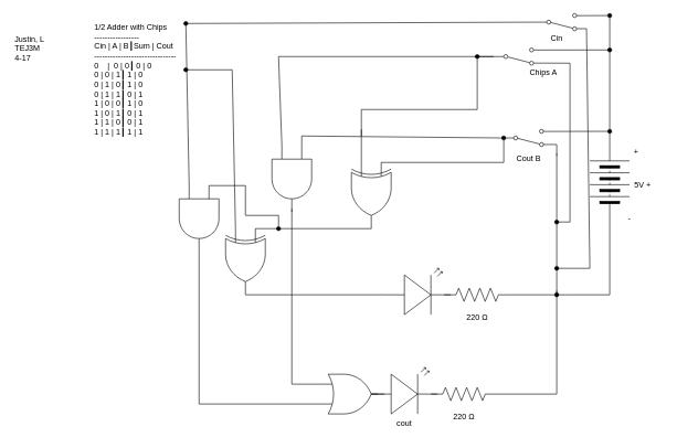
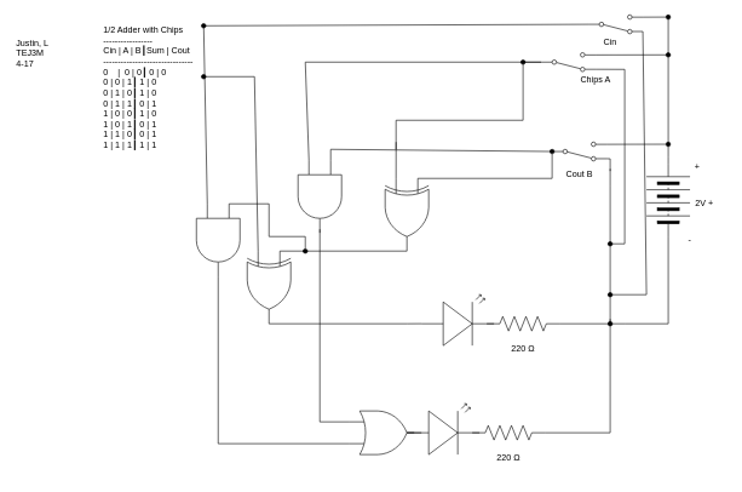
  <mxCell id="0" />
  <mxCell id="1" parent="0" />
  <mxCell id="2" style="edgeStyle=none;html=1;exitX=0;exitY=0.25;exitDx=0;exitDy=0;exitPerimeter=0;entryX=0;entryY=0.5;entryDx=0;entryDy=0;endArrow=oval;endFill=1;rounded=0;startArrow=none;startFill=0;" parent="1" target="6" edge="1"><mxGeometry relative="1" as="geometry"><Array as="points"><mxPoint x="760" y="245" /></Array><mxPoint x="575" y="245" as="sourcePoint" /></mxGeometry></mxCell>
  <mxCell id="3" style="edgeStyle=none;rounded=0;html=1;endArrow=oval;endFill=1;startArrow=none;startFill=0;" parent="1" edge="1"><mxGeometry relative="1" as="geometry"><mxPoint x="840" y="445" as="targetPoint" /><mxPoint x="840" y="235" as="sourcePoint" /><Array as="points"><mxPoint x="840" y="255" /></Array></mxGeometry></mxCell>
  <mxCell id="4" style="edgeStyle=none;html=1;exitX=1;exitY=0.12;exitDx=0;exitDy=0;endArrow=oval;endFill=1;startArrow=none;startFill=0;" parent="1" source="6" edge="1"><mxGeometry relative="1" as="geometry"><mxPoint x="920" y="198" as="targetPoint" /></mxGeometry></mxCell>
  <mxCell id="5" style="edgeStyle=none;rounded=0;jumpStyle=none;html=1;exitX=1;exitY=0.88;exitDx=0;exitDy=0;strokeColor=default;strokeWidth=1;startArrow=none;startFill=0;endArrow=none;endFill=0;endSize=6;" parent="1" source="6" edge="1"><mxGeometry relative="1" as="geometry"><mxPoint x="840" y="231.884" as="targetPoint" /><Array as="points"><mxPoint x="840" y="218" /><mxPoint x="840" y="235" /></Array></mxGeometry></mxCell>
  <mxCell id="6" value="" style="shape=mxgraph.electrical.electro-mechanical.twoWaySwitch;aspect=fixed;elSwitchState=2;flipV=1;" parent="1" vertex="1"><mxGeometry x="760" y="195" width="75" height="26" as="geometry" /></mxCell>
  <mxCell id="7" style="edgeStyle=none;html=1;exitX=0;exitY=0.57;exitDx=0;exitDy=0;exitPerimeter=0;endArrow=none;endFill=0;entryX=1;entryY=0.5;entryDx=0;entryDy=0;entryPerimeter=0;" parent="1" source="8" edge="1"><mxGeometry relative="1" as="geometry"><mxPoint x="560" y="445" as="targetPoint" /></mxGeometry></mxCell>
  <mxCell id="8" value="" style="verticalLabelPosition=bottom;shadow=0;dashed=0;align=center;html=1;verticalAlign=top;shape=mxgraph.electrical.opto_electronics.led_2;pointerEvents=1;" parent="1" vertex="1"><mxGeometry x="580" y="405" width="100" height="70" as="geometry" /></mxCell>
  <mxCell id="9" style="edgeStyle=none;rounded=0;html=1;startArrow=none;startFill=0;endArrow=none;endFill=0;" parent="1" source="10" edge="1"><mxGeometry relative="1" as="geometry"><mxPoint x="860" y="445" as="targetPoint" /></mxGeometry></mxCell>
  <mxCell id="10" value="" style="pointerEvents=1;verticalLabelPosition=bottom;shadow=0;dashed=0;align=center;html=1;verticalAlign=top;shape=mxgraph.electrical.resistors.resistor_2;" parent="1" vertex="1"><mxGeometry x="670" y="435" width="100" height="20" as="geometry" /></mxCell>
  <mxCell id="11" style="edgeStyle=none;rounded=0;html=1;exitX=1;exitY=0.5;exitDx=0;exitDy=0;startArrow=none;startFill=0;endArrow=none;endFill=0;" parent="1" source="13" edge="1"><mxGeometry relative="1" as="geometry"><mxPoint x="860" y="445" as="targetPoint" /><mxPoint x="870" y="355" as="sourcePoint" /><Array as="points"><mxPoint x="920" y="445" /></Array></mxGeometry></mxCell>
  <mxCell id="12" style="edgeStyle=none;html=1;exitX=0;exitY=0.5;exitDx=0;exitDy=0;endArrow=none;endFill=0;" parent="1" source="13" edge="1"><mxGeometry relative="1" as="geometry"><mxPoint x="920" y="25" as="targetPoint" /><Array as="points"><mxPoint x="920" y="205" /></Array></mxGeometry></mxCell>
  <mxCell id="13" value="" style="pointerEvents=1;verticalLabelPosition=bottom;shadow=0;dashed=0;align=center;html=1;verticalAlign=top;shape=mxgraph.electrical.miscellaneous.batteryStack;rotation=90;flipV=0;flipH=1;" parent="1" vertex="1"><mxGeometry x="870" y="245" width="100" height="60" as="geometry" /></mxCell>
  <mxCell id="14" value="1/2 Adder with Chips&lt;br&gt;-----------------&lt;br&gt;&lt;div style=&quot;&quot;&gt;Cin | A | B┃Sum | Cout&lt;/div&gt;&lt;div style=&quot;&quot;&gt;-------------------------------&lt;/div&gt;&lt;div style=&quot;&quot;&gt;0&amp;nbsp; &amp;nbsp; |&amp;nbsp; 0 | 0┃ 0 | 0&lt;/div&gt;&lt;div style=&quot;&quot;&gt;0 | 0 | 1┃ 1 | 0&lt;/div&gt;&lt;div style=&quot;&quot;&gt;0 | 1 | 0┃ 1 | 0&lt;/div&gt;&lt;div style=&quot;&quot;&gt;0 | 1 | 1┃ 0 | 1&lt;/div&gt;&lt;div style=&quot;&quot;&gt;1 | 0 | 0┃ 1 | 0&lt;/div&gt;&lt;div style=&quot;&quot;&gt;1 | 0 | 1┃ 0 | 1&lt;/div&gt;&lt;div style=&quot;&quot;&gt;1 | 1 | 0┃ 0 | 1&lt;/div&gt;&lt;div style=&quot;&quot;&gt;1 | 1 | 1┃ 1 | 1&lt;/div&gt;" style="text;strokeColor=none;align=left;fillColor=none;html=1;verticalAlign=middle;whiteSpace=wrap;rounded=0;" parent="1" vertex="1"><mxGeometry x="140" y="65" width="130" height="109" as="geometry" /></mxCell>
  <mxCell id="15" value="Justin, L&lt;br&gt;TEJ3M&lt;br&gt;4-17&lt;br&gt;&lt;span style=&quot;color: rgba(0, 0, 0, 0); font-family: monospace; font-size: 0px;&quot;&gt;%3CmxGraphModel%3E%3Croot%3E%3CmxCell%20id%3D%220%22%2F%3E%3CmxCell%20id%3D%221%22%20parent%3D%220%22%2F%3E%3CmxCell%20id%3D%222%22%20value%3D%225%20V%22%20style%3D%22text%3BstrokeColor%3Dnone%3Balign%3Dcenter%3BfillColor%3Dnone%3Bhtml%3D1%3BverticalAlign%3Dmiddle%3BwhiteSpace%3Dwrap%3Brounded%3D0%3B%22%20vertex%3D%221%22%20parent%3D%221%22%3E%3CmxGeometry%20x%3D%22550%22%20y%3D%22275%22%20width%3D%2260%22%20height%3D%2230%22%20as%3D%22geometry%22%2F%3E%3C%2FmxCell%3E%3C%2Froot%3E%3C%2FmxGraphModel%3E&lt;/span&gt;" style="text;strokeColor=none;align=left;fillColor=none;html=1;verticalAlign=middle;whiteSpace=wrap;rounded=0;" parent="1" vertex="1"><mxGeometry x="20" y="64" width="60" height="31" as="geometry" /></mxCell>
- <mxCell id="16" value="5V +" style="text;strokeColor=none;align=center;fillColor=none;html=1;verticalAlign=middle;whiteSpace=wrap;rounded=0;" parent="1" vertex="1"><mxGeometry x="940" y="265" width="60" height="30" as="geometry" /></mxCell>
+ <mxCell id="16" value="2V +" style="text;strokeColor=none;align=center;fillColor=none;html=1;verticalAlign=middle;whiteSpace=wrap;rounded=0;" parent="1" vertex="1"><mxGeometry x="940" y="265" width="60" height="30" as="geometry" /></mxCell>
  <mxCell id="17" value="220 Ω" style="text;strokeColor=none;align=center;fillColor=none;html=1;verticalAlign=middle;whiteSpace=wrap;rounded=0;labelBackgroundColor=none;" parent="1" vertex="1"><mxGeometry x="690" y="465" width="60" height="30" as="geometry" /></mxCell>
  <mxCell id="18" value="Cout B" style="text;strokeColor=none;align=center;fillColor=none;html=1;verticalAlign=middle;whiteSpace=wrap;rounded=0;labelBackgroundColor=none;" parent="1" vertex="1"><mxGeometry x="767.5" y="225" width="60" height="30" as="geometry" /></mxCell>
  <mxCell id="19" value="+" style="text;strokeColor=none;align=center;fillColor=none;html=1;verticalAlign=middle;whiteSpace=wrap;rounded=0;" parent="1" vertex="1"><mxGeometry x="930" y="215" width="60" height="30" as="geometry" /></mxCell>
  <mxCell id="20" value="-" style="text;strokeColor=none;align=center;fillColor=none;html=1;verticalAlign=middle;whiteSpace=wrap;rounded=0;" parent="1" vertex="1"><mxGeometry x="920" y="315" width="60" height="30" as="geometry" /></mxCell>
  <mxCell id="21" value="Chips A" style="text;strokeColor=none;align=center;fillColor=none;html=1;verticalAlign=middle;whiteSpace=wrap;rounded=0;labelBackgroundColor=none;" parent="1" vertex="1"><mxGeometry x="790" y="95" width="60" height="30" as="geometry" /></mxCell>
  <mxCell id="22" style="edgeStyle=none;html=1;endArrow=oval;endFill=1;rounded=0;startArrow=none;startFill=0;strokeColor=default;strokeWidth=1;endSize=6;jumpStyle=none;" parent="1" edge="1"><mxGeometry relative="1" as="geometry"><mxPoint x="840" y="335" as="targetPoint" /><mxPoint x="860" y="95" as="sourcePoint" /><Array as="points"><mxPoint x="860" y="335" /><mxPoint x="840" y="335" /></Array></mxGeometry></mxCell>
  <mxCell id="23" style="edgeStyle=none;rounded=0;html=1;exitX=1;exitY=0.88;exitDx=0;exitDy=0;startArrow=none;startFill=0;endArrow=none;endFill=0;" parent="1" source="28" edge="1"><mxGeometry relative="1" as="geometry"><mxPoint x="860" y="95" as="targetPoint" /></mxGeometry></mxCell>
  <mxCell id="24" style="edgeStyle=none;rounded=0;jumpStyle=none;html=1;exitX=1;exitY=0.12;exitDx=0;exitDy=0;strokeColor=default;strokeWidth=1;startArrow=none;startFill=0;endArrow=oval;endFill=1;endSize=6;" parent="1" source="28" edge="1"><mxGeometry relative="1" as="geometry"><mxPoint x="920" y="75" as="targetPoint" /></mxGeometry></mxCell>
  <mxCell id="25" style="edgeStyle=none;rounded=0;html=1;endArrow=none;endFill=0;startArrow=oval;startFill=1;" parent="1" edge="1"><mxGeometry relative="1" as="geometry"><mxPoint x="545" y="205" as="targetPoint" /><Array as="points"><mxPoint x="720" y="165" /><mxPoint x="545" y="165" /></Array><mxPoint x="720" y="85" as="sourcePoint" /></mxGeometry></mxCell>
  <mxCell id="26" style="edgeStyle=none;html=1;exitX=0;exitY=0.5;exitDx=0;exitDy=0;startArrow=none;startFill=0;endArrow=none;endFill=0;" parent="1" source="28" edge="1"><mxGeometry relative="1" as="geometry"><mxPoint x="720" y="85" as="targetPoint" /></mxGeometry></mxCell>
  <mxCell id="27" style="edgeStyle=none;rounded=0;html=1;exitX=0;exitY=0.5;exitDx=0;exitDy=0;startArrow=none;startFill=0;endArrow=none;endFill=0;fillColor=none;" parent="1" source="28" edge="1"><mxGeometry relative="1" as="geometry"><mxPoint x="420" y="85" as="targetPoint" /></mxGeometry></mxCell>
  <mxCell id="28" value="" style="shape=mxgraph.electrical.electro-mechanical.twoWaySwitch;aspect=fixed;elSwitchState=2;flipV=1;" parent="1" vertex="1"><mxGeometry x="745" y="72" width="75" height="26" as="geometry" /></mxCell>
  <mxCell id="29" value="" style="edgeStyle=none;orthogonalLoop=1;jettySize=auto;html=1;rounded=0;strokeColor=default;strokeWidth=1;startArrow=none;startFill=0;endArrow=none;endFill=0;endSize=6;jumpStyle=none;" parent="1" edge="1"><mxGeometry width="80" relative="1" as="geometry"><mxPoint x="840" y="235" as="sourcePoint" /><mxPoint x="840" y="235" as="targetPoint" /><Array as="points" /></mxGeometry></mxCell>
  <mxCell id="30" style="edgeStyle=none;html=1;exitX=0;exitY=0.75;exitDx=0;exitDy=0;exitPerimeter=0;endArrow=none;endFill=0;" parent="1" edge="1"><mxGeometry relative="1" as="geometry"><mxPoint x="545.062" y="195" as="targetPoint" /><mxPoint x="545" y="245" as="sourcePoint" /></mxGeometry></mxCell>
  <mxCell id="31" style="edgeStyle=none;rounded=0;html=1;exitX=1;exitY=0.5;exitDx=0;exitDy=0;exitPerimeter=0;entryX=0;entryY=0.25;entryDx=0;entryDy=0;entryPerimeter=0;startArrow=none;startFill=0;endArrow=none;endFill=0;" edge="1" parent="1" source="32" target="52"><mxGeometry relative="1" as="geometry" /></mxCell>
  <mxCell id="32" value="" style="verticalLabelPosition=bottom;shadow=0;dashed=0;align=center;html=1;verticalAlign=top;shape=mxgraph.electrical.logic_gates.logic_gate;operation=xor;rotation=90;" parent="1" vertex="1"><mxGeometry x="510" y="265" width="100" height="60" as="geometry" /></mxCell>
  <mxCell id="33" value="" style="verticalLabelPosition=bottom;shadow=0;dashed=0;align=center;html=1;verticalAlign=top;shape=mxgraph.electrical.opto_electronics.led_2;pointerEvents=1;" parent="1" vertex="1"><mxGeometry x="560" y="555" width="100" height="70" as="geometry" /></mxCell>
  <mxCell id="34" style="edgeStyle=none;rounded=0;html=1;startArrow=none;startFill=0;endArrow=none;endFill=0;" parent="1" source="35" edge="1"><mxGeometry relative="1" as="geometry"><mxPoint x="840" y="595" as="targetPoint" /></mxGeometry></mxCell>
  <mxCell id="35" value="" style="pointerEvents=1;verticalLabelPosition=bottom;shadow=0;dashed=0;align=center;html=1;verticalAlign=top;shape=mxgraph.electrical.resistors.resistor_2;" parent="1" vertex="1"><mxGeometry x="650" y="585" width="100" height="20" as="geometry" /></mxCell>
  <mxCell id="36" value="220 Ω" style="text;strokeColor=none;align=center;fillColor=none;html=1;verticalAlign=middle;whiteSpace=wrap;rounded=0;labelBackgroundColor=none;" parent="1" vertex="1"><mxGeometry x="670" y="615" width="60" height="30" as="geometry" /></mxCell>
- <mxCell id="37" value="cout" style="text;strokeColor=none;align=center;fillColor=none;html=1;verticalAlign=middle;whiteSpace=wrap;rounded=0;labelBackgroundColor=none;" parent="1" vertex="1"><mxGeometry x="580" y="625" width="60" height="30" as="geometry" /></mxCell>
  <mxCell id="38" value="" style="edgeStyle=none;orthogonalLoop=1;jettySize=auto;html=1;endArrow=none;endFill=0;" parent="1" edge="1"><mxGeometry width="80" relative="1" as="geometry"><mxPoint x="840" y="438.6" as="sourcePoint" /><mxPoint x="840" y="595" as="targetPoint" /><Array as="points" /></mxGeometry></mxCell>
  <mxCell id="39" value="" style="edgeStyle=none;orthogonalLoop=1;jettySize=auto;html=1;endArrow=none;endFill=0;" parent="1" target="42" edge="1"><mxGeometry width="80" relative="1" as="geometry"><mxPoint x="440" y="315" as="sourcePoint" /><mxPoint x="440" y="595" as="targetPoint" /><Array as="points" /></mxGeometry></mxCell>
  <mxCell id="40" style="edgeStyle=none;html=1;exitX=0;exitY=0.25;exitDx=0;exitDy=0;exitPerimeter=0;entryX=0;entryY=0.5;entryDx=0;entryDy=0;startArrow=none;startFill=0;endArrow=none;endFill=0;rounded=0;" parent="1" source="42" target="6" edge="1"><mxGeometry relative="1" as="geometry"><Array as="points"><mxPoint x="455" y="205" /></Array></mxGeometry></mxCell>
  <mxCell id="41" style="edgeStyle=none;rounded=0;html=1;exitX=0;exitY=0.75;exitDx=0;exitDy=0;exitPerimeter=0;startArrow=none;startFill=0;endArrow=none;endFill=0;fillColor=none;strokeColor=default;" parent="1" source="42" edge="1"><mxGeometry relative="1" as="geometry"><mxPoint x="420" y="85" as="targetPoint" /></mxGeometry></mxCell>
  <mxCell id="42" value="" style="verticalLabelPosition=bottom;shadow=0;dashed=0;align=center;html=1;verticalAlign=top;shape=mxgraph.electrical.logic_gates.logic_gate;operation=and;rotation=90;" parent="1" vertex="1"><mxGeometry x="390" y="240" width="100" height="60" as="geometry" /></mxCell>
  <mxCell id="43" value="" style="edgeStyle=none;html=1;exitX=0;exitY=0.57;exitDx=0;exitDy=0;exitPerimeter=0;endArrow=none;endFill=0;" edge="1" parent="1" source="33"><mxGeometry relative="1" as="geometry"><mxPoint x="570" y="594.875" as="targetPoint" /><mxPoint x="560" y="594.9" as="sourcePoint" /></mxGeometry></mxCell>
  <mxCell id="44" style="edgeStyle=none;html=1;entryX=1;entryY=0.5;entryDx=0;entryDy=0;entryPerimeter=0;endArrow=none;endFill=0;exitX=0;exitY=0.25;exitDx=0;exitDy=0;exitPerimeter=0;rounded=0;" edge="1" parent="1" source="45" target="42"><mxGeometry relative="1" as="geometry"><mxPoint x="440" y="575" as="sourcePoint" /><Array as="points"><mxPoint x="440" y="580" /></Array></mxGeometry></mxCell>
  <mxCell id="45" value="" style="verticalLabelPosition=bottom;shadow=0;dashed=0;align=center;html=1;verticalAlign=top;shape=mxgraph.electrical.logic_gates.logic_gate;operation=or;" vertex="1" parent="1"><mxGeometry x="480" y="565" width="100" height="60" as="geometry" /></mxCell>
  <mxCell id="46" style="edgeStyle=none;rounded=0;html=1;exitX=1;exitY=0.5;exitDx=0;exitDy=0;exitPerimeter=0;entryX=0;entryY=0.75;entryDx=0;entryDy=0;entryPerimeter=0;startArrow=none;startFill=0;endArrow=none;endFill=0;" edge="1" parent="1" source="49" target="45"><mxGeometry relative="1" as="geometry"><Array as="points"><mxPoint x="300" y="610" /></Array></mxGeometry></mxCell>
  <mxCell id="47" style="edgeStyle=none;rounded=0;html=1;exitX=0;exitY=0.75;exitDx=0;exitDy=0;exitPerimeter=0;startArrow=none;startFill=0;endArrow=none;endFill=0;" edge="1" parent="1" source="49"><mxGeometry relative="1" as="geometry"><mxPoint x="280" y="35" as="targetPoint" /></mxGeometry></mxCell>
  <mxCell id="48" style="edgeStyle=none;rounded=0;html=1;exitX=0;exitY=0.25;exitDx=0;exitDy=0;exitPerimeter=0;startArrow=none;startFill=0;endArrow=oval;endFill=1;" edge="1" parent="1" source="49"><mxGeometry relative="1" as="geometry"><mxPoint x="420" y="345" as="targetPoint" /><Array as="points"><mxPoint x="370" y="280" /><mxPoint x="370" y="325" /><mxPoint x="420" y="325" /></Array></mxGeometry></mxCell>
  <mxCell id="49" value="" style="verticalLabelPosition=bottom;shadow=0;dashed=0;align=center;html=1;verticalAlign=top;shape=mxgraph.electrical.logic_gates.logic_gate;operation=and;rotation=90;" vertex="1" parent="1"><mxGeometry x="250" y="300" width="100" height="60" as="geometry" /></mxCell>
  <mxCell id="50" style="edgeStyle=none;rounded=0;html=1;exitX=1;exitY=0.5;exitDx=0;exitDy=0;exitPerimeter=0;endArrow=none;endFill=0;" edge="1" parent="1" source="52"><mxGeometry relative="1" as="geometry"><mxPoint x="560" y="445" as="targetPoint" /></mxGeometry></mxCell>
  <mxCell id="51" style="edgeStyle=none;rounded=0;html=1;exitX=0;exitY=0.75;exitDx=0;exitDy=0;exitPerimeter=0;startArrow=none;startFill=0;endArrow=oval;endFill=1;" edge="1" parent="1" source="52"><mxGeometry relative="1" as="geometry"><mxPoint x="280" y="105" as="targetPoint" /><Array as="points"><mxPoint x="350" y="105" /></Array></mxGeometry></mxCell>
  <mxCell id="52" value="" style="verticalLabelPosition=bottom;shadow=0;dashed=0;align=center;html=1;verticalAlign=top;shape=mxgraph.electrical.logic_gates.logic_gate;operation=xor;rotation=90;" vertex="1" parent="1"><mxGeometry x="320" y="365" width="100" height="60" as="geometry" /></mxCell>
  <mxCell id="53" style="edgeStyle=none;rounded=0;html=1;exitX=1;exitY=0.88;exitDx=0;exitDy=0;endArrow=oval;endFill=1;startArrow=none;startFill=0;" edge="1" parent="1" source="56"><mxGeometry relative="1" as="geometry"><mxPoint x="840" y="405" as="targetPoint" /><Array as="points"><mxPoint x="890" y="405" /></Array></mxGeometry></mxCell>
  <mxCell id="54" style="edgeStyle=none;rounded=0;html=1;exitX=1;exitY=0.12;exitDx=0;exitDy=0;startArrow=none;startFill=0;endArrow=oval;endFill=1;" edge="1" parent="1" source="56"><mxGeometry relative="1" as="geometry"><mxPoint x="920" y="23" as="targetPoint" /></mxGeometry></mxCell>
  <mxCell id="55" style="edgeStyle=none;rounded=0;html=1;exitX=0;exitY=0.5;exitDx=0;exitDy=0;startArrow=none;startFill=0;endArrow=oval;endFill=1;" edge="1" parent="1" source="56"><mxGeometry relative="1" as="geometry"><mxPoint x="280" y="35" as="targetPoint" /></mxGeometry></mxCell>
  <mxCell id="56" value="" style="shape=mxgraph.electrical.electro-mechanical.twoWaySwitch;aspect=fixed;elSwitchState=2;flipV=1;flipH=0;" vertex="1" parent="1"><mxGeometry x="810" y="20" width="75" height="26" as="geometry" /></mxCell>
  <mxCell id="57" value="Cin" style="text;strokeColor=none;align=center;fillColor=none;html=1;verticalAlign=middle;whiteSpace=wrap;rounded=0;labelBackgroundColor=none;" vertex="1" parent="1"><mxGeometry x="810" y="42" width="60" height="30" as="geometry" /></mxCell>
